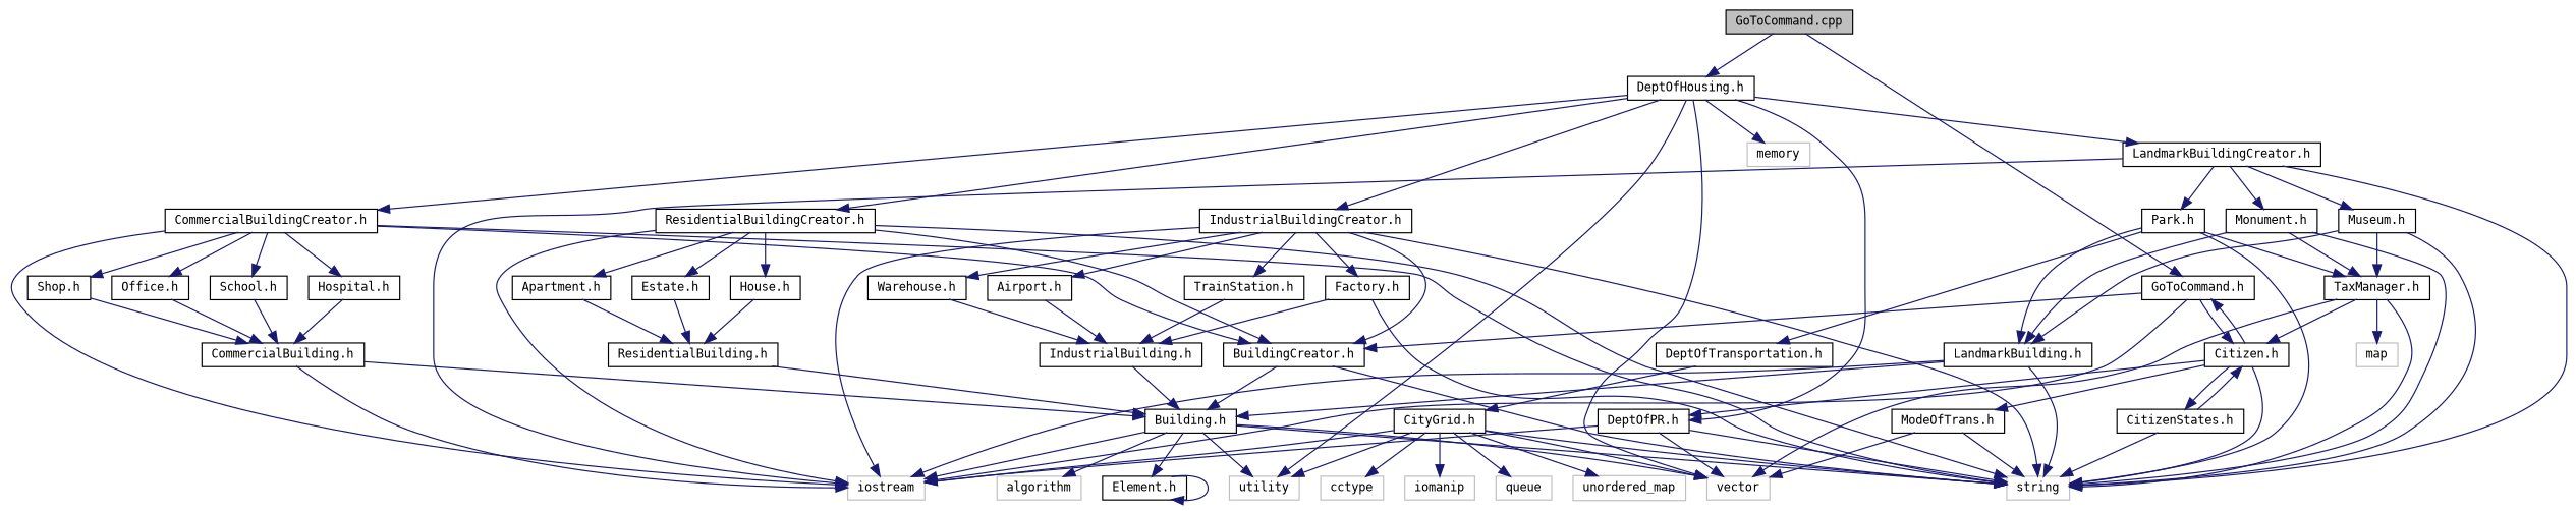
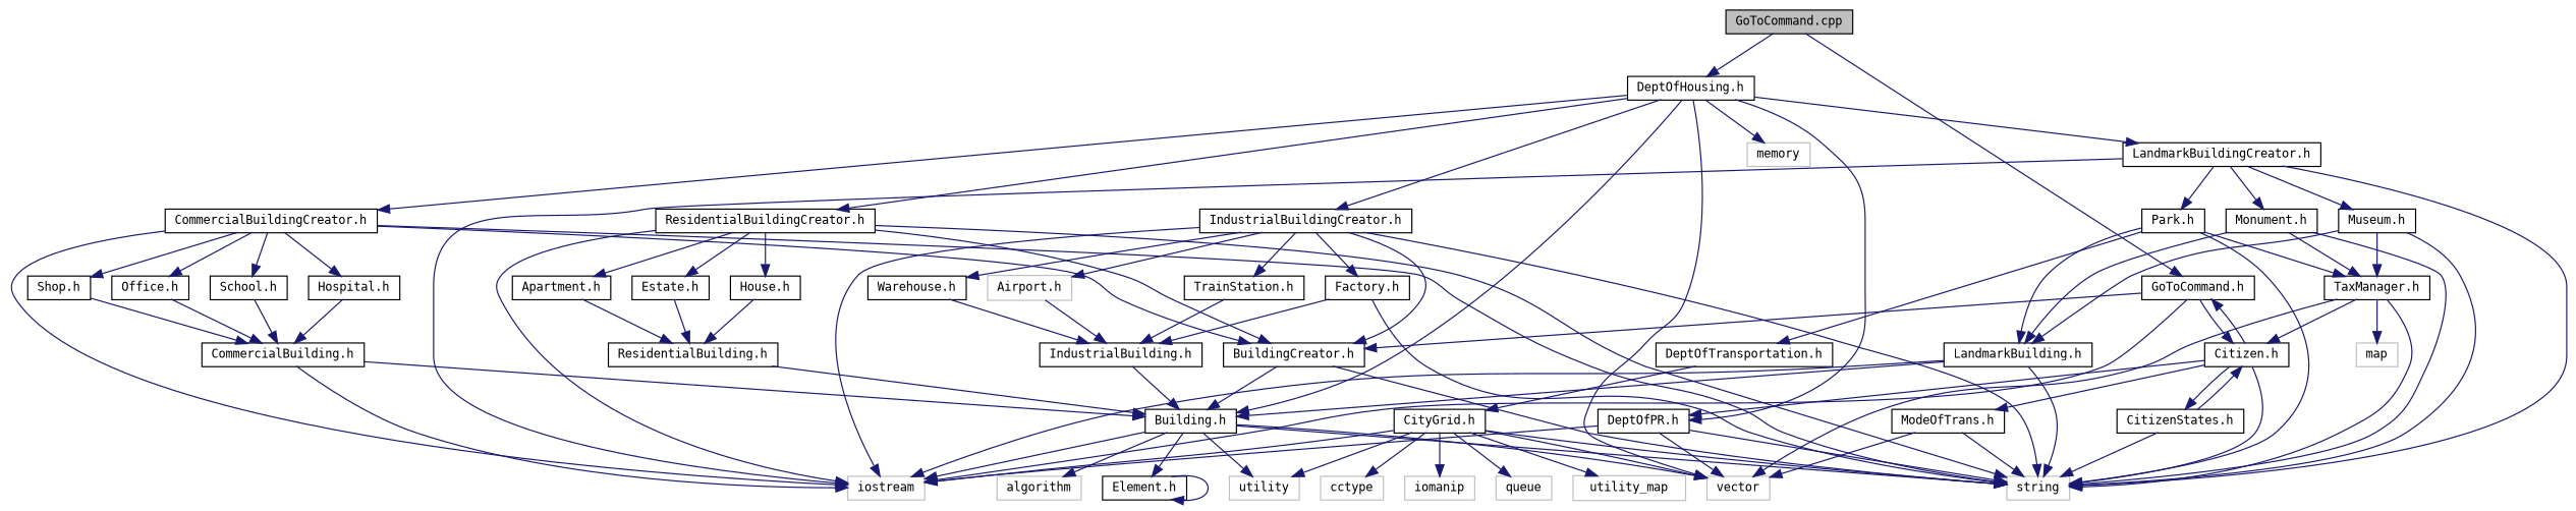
  digraph {
    fontname="DejaVu Sans Mono"
    node [color=black fillcolor=white fontname="DejaVu Sans Mono" fontsize=10 shape=record style=filled]
    edge [color=midnightblue fontname="DejaVu Sans Mono" fontsize=10 labelfontname=Helvetica labelfontsize=10 style=solid]
    n1 [fillcolor=grey75 fontcolor=black height=0.2 label="GoToCommand.cpp" width=0.4]
    n2 [height=0.2 label="GoToCommand.h" width=0.4]
    n3 [height=0.2 label="DeptOfHousing.h" width=0.4]
    n4 [height=0.2 label="Citizen.h" width=0.4]
    n5 [color=grey75 height=0.2 label=iostream width=0.4]
    n6 [height=0.2 label="BuildingCreator.h" width=0.4]
    n7 [height=0.2 label="DeptOfPR.h" width=0.4]
    n8 [color=grey75 height=0.2 label=vector width=0.4]
    n9 [height=0.2 label="Building.h" width=0.4]
    n10 [height=0.2 label="ResidentialBuildingCreator.h" width=0.4]
    n11 [height=0.2 label="CommercialBuildingCreator.h" width=0.4]
    n12 [height=0.2 label="IndustrialBuildingCreator.h" width=0.4]
    n13 [height=0.2 label="LandmarkBuildingCreator.h" width=0.4]
    n14 [color=grey75 height=0.2 label=memory width=0.4]
    n15 [color=grey75 height=0.2 label=string width=0.4]
    n16 [height=0.2 label="ModeOfTrans.h" width=0.4]
    n17 [height=0.2 label="CitizenStates.h" width=0.4]
    n18 [height=0.2 label="DeptOfTransportation.h" width=0.4]
    n19 [height=0.2 label="CityGrid.h" width=0.4]
    n20 [color=grey75 height=0.2 label=cctype width=0.4]
    n21 [color=grey75 height=0.2 label=iomanip width=0.4]
    n22 [color=grey75 height=0.2 label=queue width=0.4]
-   n23 [color=grey75 height=0.2 label=unordered_map width=0.4]
+   n23 [color=grey75 height=0.2 label=utility_map width=0.4]
    n24 [color=grey75 height=0.2 label=utility width=0.4]
    n25 [color=grey75 height=0.2 label=algorithm width=0.4]
    n26 [height=0.2 label="Element.h" width=0.4]
    n27 [height=0.2 label="House.h" width=0.4]
    n28 [height=0.2 label="Apartment.h" width=0.4]
    n29 [height=0.2 label="Estate.h" width=0.4]
    n30 [height=0.2 label="Shop.h" width=0.4]
    n31 [height=0.2 label="Office.h" width=0.4]
    n32 [height=0.2 label="School.h" width=0.4]
    n33 [height=0.2 label="Hospital.h" width=0.4]
    n34 [height=0.2 label="Factory.h" width=0.4]
    n35 [height=0.2 label="Warehouse.h" width=0.4]
-   n36 [height=0.2 label="Airport.h" width=0.4]
+   n36 [color=grey75 height=0.2 label="Airport.h" width=0.4]
    n37 [height=0.2 label="TrainStation.h" width=0.4]
    n38 [height=0.2 label="Park.h" width=0.4]
    n39 [height=0.2 label="Monument.h" width=0.4]
    n40 [height=0.2 label="Museum.h" width=0.4]
    n41 [height=0.2 label="ResidentialBuilding.h" width=0.4]
    n42 [height=0.2 label="CommercialBuilding.h" width=0.4]
    n43 [height=0.2 label="IndustrialBuilding.h" width=0.4]
    n44 [height=0.2 label="LandmarkBuilding.h" width=0.4]
    n45 [height=0.2 label="TaxManager.h" width=0.4]
    n46 [color=grey75 height=0.2 label=map width=0.4]
    n1 -> n2
    n1 -> n3
    n2 -> n4
    n2 -> n5
    n2 -> n6
    n3 -> n7
    n3 -> n8
-   n3 -> n24
+   n3 -> n9
    n3 -> n10
    n3 -> n11
    n3 -> n12
    n3 -> n13
    n3 -> n14
    n4 -> n2
    n4 -> n7
    n4 -> n15
    n4 -> n16
    n4 -> n17
    n6 -> n9
    n6 -> n15
    n7 -> n5
    n7 -> n8
    n7 -> n15
    n9 -> n5
    n9 -> n8
    n9 -> n15
    n9 -> n24
    n9 -> n25
    n9 -> n26
    n10 -> n5
    n10 -> n6
    n10 -> n15
    n10 -> n27
    n10 -> n28
    n10 -> n29
    n11 -> n5
    n11 -> n6
    n11 -> n15
    n11 -> n30
    n11 -> n31
    n11 -> n32
    n11 -> n33
    n12 -> n5
    n12 -> n6
    n12 -> n15
    n12 -> n34
    n12 -> n35
    n12 -> n36
    n12 -> n37
    n13 -> n5
    n13 -> n15
    n13 -> n38
    n13 -> n39
    n13 -> n40
    n16 -> n8
    n16 -> n15
    n17 -> n4
    n17 -> n15
    n18 -> n19
    n19 -> n5
    n19 -> n8
    n19 -> n15
    n19 -> n20
    n19 -> n21
    n19 -> n22
    n19 -> n23
    n19 -> n24
    n26 -> n26
    n27 -> n41
    n28 -> n41
    n29 -> n41
    n30 -> n42
    n31 -> n42
    n32 -> n42
    n33 -> n42
    n34 -> n15
    n34 -> n43
    n35 -> n43
    n36 -> n43
    n37 -> n43
    n38 -> n15
    n38 -> n18
    n38 -> n44
    n38 -> n45
    n39 -> n15
    n39 -> n44
    n39 -> n45
    n40 -> n15
    n40 -> n44
    n40 -> n45
    n41 -> n9
    n42 -> n5
    n42 -> n9
    n43 -> n9
    n44 -> n5
    n44 -> n9
    n44 -> n15
    n45 -> n4
    n45 -> n8
    n45 -> n15
    n45 -> n46
  }
